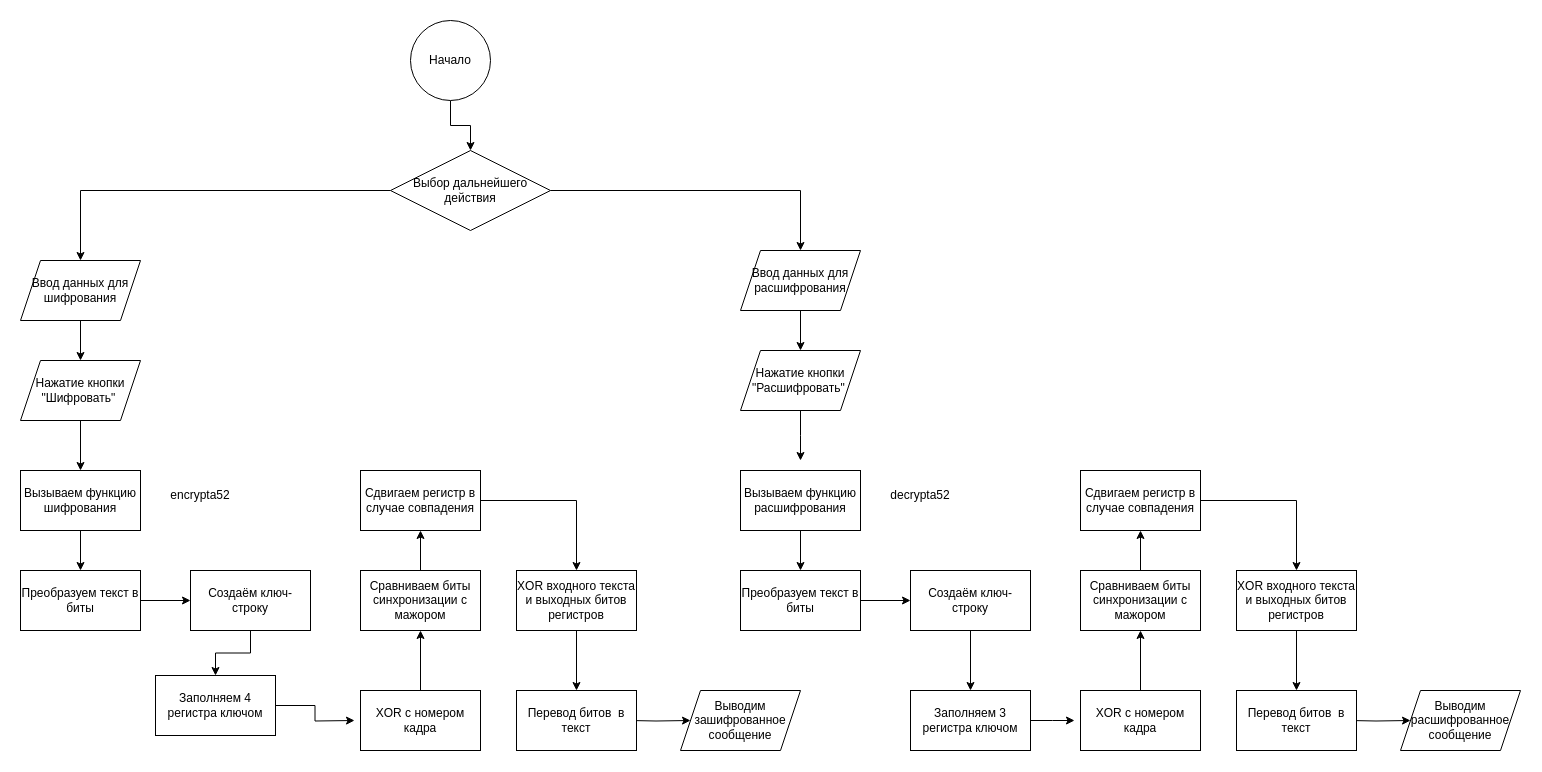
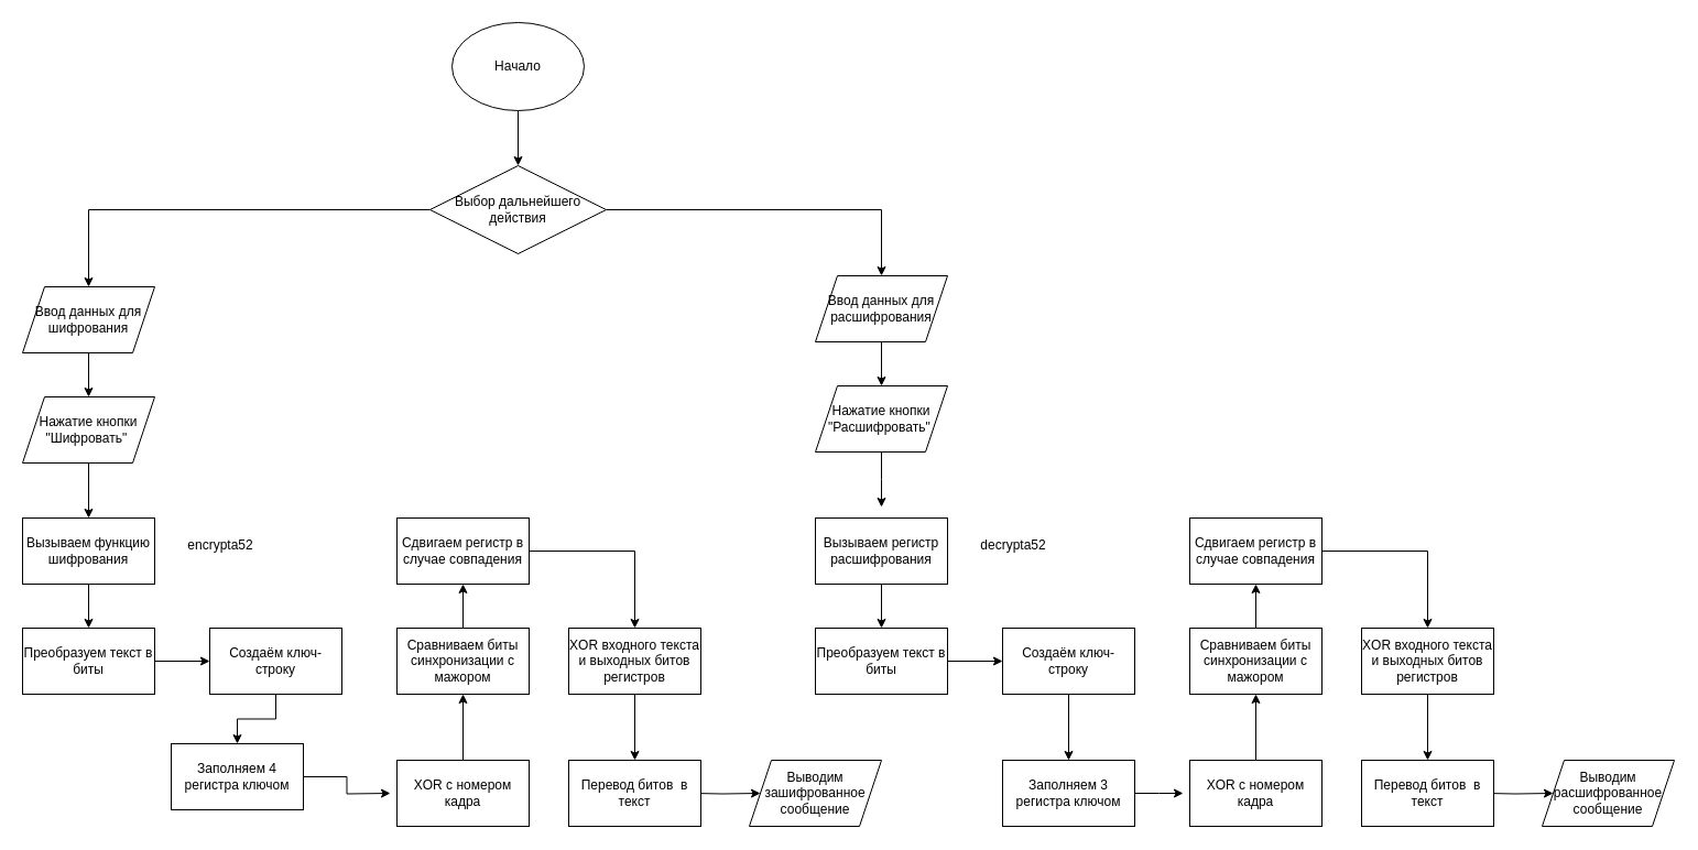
  <mxCell id="0" />
  <mxCell id="1" parent="0" />
  <mxCell id="2" value="" style="edgeStyle=orthogonalEdgeStyle;rounded=0;orthogonalLoop=1;jettySize=auto;html=1;" parent="1" source="3" target="6" edge="1"><mxGeometry relative="1" as="geometry" /></mxCell>
- <mxCell id="3" value="Начало" style="ellipse;whiteSpace=wrap;html=1;" parent="1" vertex="1"><mxGeometry x="410" y="20" width="80" height="80" as="geometry" /></mxCell>
+ <mxCell id="3" value="Начало" style="ellipse;whiteSpace=wrap;html=1;" parent="1" vertex="1"><mxGeometry x="410" y="20" width="120" height="80" as="geometry" /></mxCell>
  <mxCell id="4" value="" style="edgeStyle=orthogonalEdgeStyle;rounded=0;orthogonalLoop=1;jettySize=auto;html=1;" parent="1" source="6" target="8" edge="1"><mxGeometry relative="1" as="geometry" /></mxCell>
  <mxCell id="5" value="" style="edgeStyle=orthogonalEdgeStyle;rounded=0;orthogonalLoop=1;jettySize=auto;html=1;" parent="1" source="6" target="10" edge="1"><mxGeometry relative="1" as="geometry" /></mxCell>
  <mxCell id="6" value="Выбор дальнейшего действия" style="rhombus;whiteSpace=wrap;html=1;" parent="1" vertex="1"><mxGeometry x="390" y="150" width="160" height="80" as="geometry" /></mxCell>
  <mxCell id="7" value="" style="edgeStyle=orthogonalEdgeStyle;rounded=0;orthogonalLoop=1;jettySize=auto;html=1;" parent="1" source="8" target="12" edge="1"><mxGeometry relative="1" as="geometry" /></mxCell>
  <mxCell id="8" value="Ввод данных для шифрования" style="shape=parallelogram;perimeter=parallelogramPerimeter;whiteSpace=wrap;html=1;fixedSize=1;" parent="1" vertex="1"><mxGeometry x="20" y="260" width="120" height="60" as="geometry" /></mxCell>
  <mxCell id="9" value="" style="edgeStyle=orthogonalEdgeStyle;rounded=0;orthogonalLoop=1;jettySize=auto;html=1;" parent="1" source="10" target="14" edge="1"><mxGeometry relative="1" as="geometry" /></mxCell>
  <mxCell id="10" value="Ввод данных для расшифрования" style="shape=parallelogram;perimeter=parallelogramPerimeter;whiteSpace=wrap;html=1;fixedSize=1;" parent="1" vertex="1"><mxGeometry x="740" y="250" width="120" height="60" as="geometry" /></mxCell>
  <mxCell id="11" value="" style="edgeStyle=orthogonalEdgeStyle;rounded=0;orthogonalLoop=1;jettySize=auto;html=1;" parent="1" source="12" target="16" edge="1"><mxGeometry relative="1" as="geometry" /></mxCell>
  <mxCell id="12" value="Нажатие кнопки &quot;Шифровать&quot;&amp;nbsp;" style="shape=parallelogram;perimeter=parallelogramPerimeter;whiteSpace=wrap;html=1;fixedSize=1;" parent="1" vertex="1"><mxGeometry x="20" y="360" width="120" height="60" as="geometry" /></mxCell>
  <mxCell id="13" value="" style="edgeStyle=orthogonalEdgeStyle;rounded=0;orthogonalLoop=1;jettySize=auto;html=1;" parent="1" source="14" edge="1"><mxGeometry relative="1" as="geometry"><mxPoint x="800" y="460" as="targetPoint" /></mxGeometry></mxCell>
  <mxCell id="14" value="Нажатие кнопки &quot;Расшифровать&quot;&amp;nbsp;" style="shape=parallelogram;perimeter=parallelogramPerimeter;whiteSpace=wrap;html=1;fixedSize=1;" parent="1" vertex="1"><mxGeometry x="740" y="350" width="120" height="60" as="geometry" /></mxCell>
  <mxCell id="15" value="" style="edgeStyle=orthogonalEdgeStyle;rounded=0;orthogonalLoop=1;jettySize=auto;html=1;" parent="1" source="16" target="18" edge="1"><mxGeometry relative="1" as="geometry" /></mxCell>
  <mxCell id="16" value="Вызываем функцию шифрования" style="rounded=0;whiteSpace=wrap;html=1;" parent="1" vertex="1"><mxGeometry x="20" y="470" width="120" height="60" as="geometry" /></mxCell>
  <mxCell id="17" value="" style="edgeStyle=orthogonalEdgeStyle;rounded=0;orthogonalLoop=1;jettySize=auto;html=1;" parent="1" source="18" target="21" edge="1"><mxGeometry relative="1" as="geometry" /></mxCell>
  <mxCell id="18" value="Преобразуем текст в биты" style="rounded=0;whiteSpace=wrap;html=1;" parent="1" vertex="1"><mxGeometry x="20" y="570" width="120" height="60" as="geometry" /></mxCell>
  <mxCell id="19" value="encrypta52" style="text;html=1;align=center;verticalAlign=middle;whiteSpace=wrap;rounded=0;" parent="1" vertex="1"><mxGeometry x="170" y="480" width="60" height="30" as="geometry" /></mxCell>
  <mxCell id="20" value="" style="edgeStyle=orthogonalEdgeStyle;rounded=0;orthogonalLoop=1;jettySize=auto;html=1;" parent="1" source="21" target="23" edge="1"><mxGeometry relative="1" as="geometry" /></mxCell>
  <mxCell id="21" value="Создаём ключ-строку" style="rounded=0;whiteSpace=wrap;html=1;" parent="1" vertex="1"><mxGeometry x="190" y="570" width="120" height="60" as="geometry" /></mxCell>
  <mxCell id="22" value="" style="edgeStyle=orthogonalEdgeStyle;rounded=0;orthogonalLoop=1;jettySize=auto;html=1;" parent="1" source="23" edge="1"><mxGeometry relative="1" as="geometry"><mxPoint x="354" y="720" as="targetPoint" /></mxGeometry></mxCell>
  <mxCell id="23" value="Заполняем 4 регистра ключом" style="rounded=0;whiteSpace=wrap;html=1;" parent="1" vertex="1"><mxGeometry x="155" y="675" width="120" height="60" as="geometry" /></mxCell>
  <mxCell id="24" value="" style="edgeStyle=orthogonalEdgeStyle;rounded=0;orthogonalLoop=1;jettySize=auto;html=1;" parent="1" target="25" edge="1"><mxGeometry relative="1" as="geometry"><mxPoint x="630" y="720" as="sourcePoint" /></mxGeometry></mxCell>
  <mxCell id="25" value="Выводим зашифрованное сообщение" style="shape=parallelogram;perimeter=parallelogramPerimeter;whiteSpace=wrap;html=1;fixedSize=1;rounded=0;" parent="1" vertex="1"><mxGeometry x="680" y="690" width="120" height="60" as="geometry" /></mxCell>
  <mxCell id="26" value="" style="edgeStyle=orthogonalEdgeStyle;rounded=0;orthogonalLoop=1;jettySize=auto;html=1;" parent="1" source="27" target="29" edge="1"><mxGeometry relative="1" as="geometry" /></mxCell>
- <mxCell id="27" value="Вызываем функцию расшифрования" style="rounded=0;whiteSpace=wrap;html=1;" parent="1" vertex="1"><mxGeometry x="740" y="470" width="120" height="60" as="geometry" /></mxCell>
+ <mxCell id="27" value="Вызываем регистр расшифрования" style="rounded=0;whiteSpace=wrap;html=1;" parent="1" vertex="1"><mxGeometry x="740" y="470" width="120" height="60" as="geometry" /></mxCell>
  <mxCell id="28" value="" style="edgeStyle=orthogonalEdgeStyle;rounded=0;orthogonalLoop=1;jettySize=auto;html=1;" parent="1" source="29" target="32" edge="1"><mxGeometry relative="1" as="geometry" /></mxCell>
  <mxCell id="29" value="Преобразуем текст в биты" style="rounded=0;whiteSpace=wrap;html=1;" parent="1" vertex="1"><mxGeometry x="740" y="570" width="120" height="60" as="geometry" /></mxCell>
  <mxCell id="30" value="decrypta52" style="text;html=1;align=center;verticalAlign=middle;whiteSpace=wrap;rounded=0;" parent="1" vertex="1"><mxGeometry x="890" y="480" width="60" height="30" as="geometry" /></mxCell>
  <mxCell id="31" value="" style="edgeStyle=orthogonalEdgeStyle;rounded=0;orthogonalLoop=1;jettySize=auto;html=1;" parent="1" source="32" target="34" edge="1"><mxGeometry relative="1" as="geometry" /></mxCell>
  <mxCell id="32" value="Создаём ключ-строку" style="rounded=0;whiteSpace=wrap;html=1;" parent="1" vertex="1"><mxGeometry x="910" y="570" width="120" height="60" as="geometry" /></mxCell>
  <mxCell id="33" value="" style="edgeStyle=orthogonalEdgeStyle;rounded=0;orthogonalLoop=1;jettySize=auto;html=1;" parent="1" source="34" edge="1"><mxGeometry relative="1" as="geometry"><mxPoint x="1074" y="720" as="targetPoint" /></mxGeometry></mxCell>
  <mxCell id="34" value="Заполняем 3 регистра ключом" style="rounded=0;whiteSpace=wrap;html=1;" parent="1" vertex="1"><mxGeometry x="910" y="690" width="120" height="60" as="geometry" /></mxCell>
  <mxCell id="35" value="" style="edgeStyle=orthogonalEdgeStyle;rounded=0;orthogonalLoop=1;jettySize=auto;html=1;" parent="1" target="36" edge="1"><mxGeometry relative="1" as="geometry"><mxPoint x="1350" y="720" as="sourcePoint" /></mxGeometry></mxCell>
  <mxCell id="36" value="Выводим расшифрованное сообщение" style="shape=parallelogram;perimeter=parallelogramPerimeter;whiteSpace=wrap;html=1;fixedSize=1;rounded=0;" parent="1" vertex="1"><mxGeometry x="1400" y="690" width="120" height="60" as="geometry" /></mxCell>
  <mxCell id="37" value="" style="edgeStyle=orthogonalEdgeStyle;rounded=0;orthogonalLoop=1;jettySize=auto;html=1;" edge="1" parent="1" source="38" target="40"><mxGeometry relative="1" as="geometry" /></mxCell>
  <mxCell id="38" value="XOR с номером кадра" style="rounded=0;whiteSpace=wrap;html=1;" vertex="1" parent="1"><mxGeometry x="360" y="690" width="120" height="60" as="geometry" /></mxCell>
  <mxCell id="39" value="" style="edgeStyle=orthogonalEdgeStyle;rounded=0;orthogonalLoop=1;jettySize=auto;html=1;" edge="1" parent="1" source="40" target="45"><mxGeometry relative="1" as="geometry" /></mxCell>
  <mxCell id="40" value="Сравниваем биты синхронизации с мажором" style="rounded=0;whiteSpace=wrap;html=1;" vertex="1" parent="1"><mxGeometry x="360" y="570" width="120" height="60" as="geometry" /></mxCell>
  <mxCell id="41" value="" style="edgeStyle=orthogonalEdgeStyle;rounded=0;orthogonalLoop=1;jettySize=auto;html=1;" edge="1" parent="1" source="42" target="43"><mxGeometry relative="1" as="geometry" /></mxCell>
  <mxCell id="42" value="XOR входного текста и выходных битов регистров" style="rounded=0;whiteSpace=wrap;html=1;" vertex="1" parent="1"><mxGeometry x="516" y="570" width="120" height="60" as="geometry" /></mxCell>
  <mxCell id="43" value="Перевод битов&amp;nbsp; в текст" style="rounded=0;whiteSpace=wrap;html=1;" vertex="1" parent="1"><mxGeometry x="516" y="690" width="120" height="60" as="geometry" /></mxCell>
  <mxCell id="44" style="edgeStyle=orthogonalEdgeStyle;rounded=0;orthogonalLoop=1;jettySize=auto;html=1;entryX=0.5;entryY=0;entryDx=0;entryDy=0;" edge="1" parent="1" source="45" target="42"><mxGeometry relative="1" as="geometry" /></mxCell>
  <mxCell id="45" value="Сдвигаем регистр в случае совпадения" style="rounded=0;whiteSpace=wrap;html=1;" vertex="1" parent="1"><mxGeometry x="360" y="470" width="120" height="60" as="geometry" /></mxCell>
  <mxCell id="46" value="" style="edgeStyle=orthogonalEdgeStyle;rounded=0;orthogonalLoop=1;jettySize=auto;html=1;" edge="1" parent="1" source="47" target="49"><mxGeometry relative="1" as="geometry" /></mxCell>
  <mxCell id="47" value="XOR с номером кадра" style="rounded=0;whiteSpace=wrap;html=1;" vertex="1" parent="1"><mxGeometry x="1080" y="690" width="120" height="60" as="geometry" /></mxCell>
  <mxCell id="48" value="" style="edgeStyle=orthogonalEdgeStyle;rounded=0;orthogonalLoop=1;jettySize=auto;html=1;" edge="1" parent="1" source="49" target="54"><mxGeometry relative="1" as="geometry" /></mxCell>
  <mxCell id="49" value="Сравниваем биты синхронизации с мажором" style="rounded=0;whiteSpace=wrap;html=1;" vertex="1" parent="1"><mxGeometry x="1080" y="570" width="120" height="60" as="geometry" /></mxCell>
  <mxCell id="50" value="" style="edgeStyle=orthogonalEdgeStyle;rounded=0;orthogonalLoop=1;jettySize=auto;html=1;" edge="1" parent="1" source="51" target="52"><mxGeometry relative="1" as="geometry" /></mxCell>
  <mxCell id="51" value="XOR входного текста и выходных битов регистров" style="rounded=0;whiteSpace=wrap;html=1;" vertex="1" parent="1"><mxGeometry x="1236" y="570" width="120" height="60" as="geometry" /></mxCell>
  <mxCell id="52" value="Перевод битов&amp;nbsp; в текст" style="rounded=0;whiteSpace=wrap;html=1;" vertex="1" parent="1"><mxGeometry x="1236" y="690" width="120" height="60" as="geometry" /></mxCell>
  <mxCell id="53" style="edgeStyle=orthogonalEdgeStyle;rounded=0;orthogonalLoop=1;jettySize=auto;html=1;entryX=0.5;entryY=0;entryDx=0;entryDy=0;" edge="1" parent="1" source="54" target="51"><mxGeometry relative="1" as="geometry" /></mxCell>
  <mxCell id="54" value="Сдвигаем регистр в случае совпадения" style="rounded=0;whiteSpace=wrap;html=1;" vertex="1" parent="1"><mxGeometry x="1080" y="470" width="120" height="60" as="geometry" /></mxCell>
